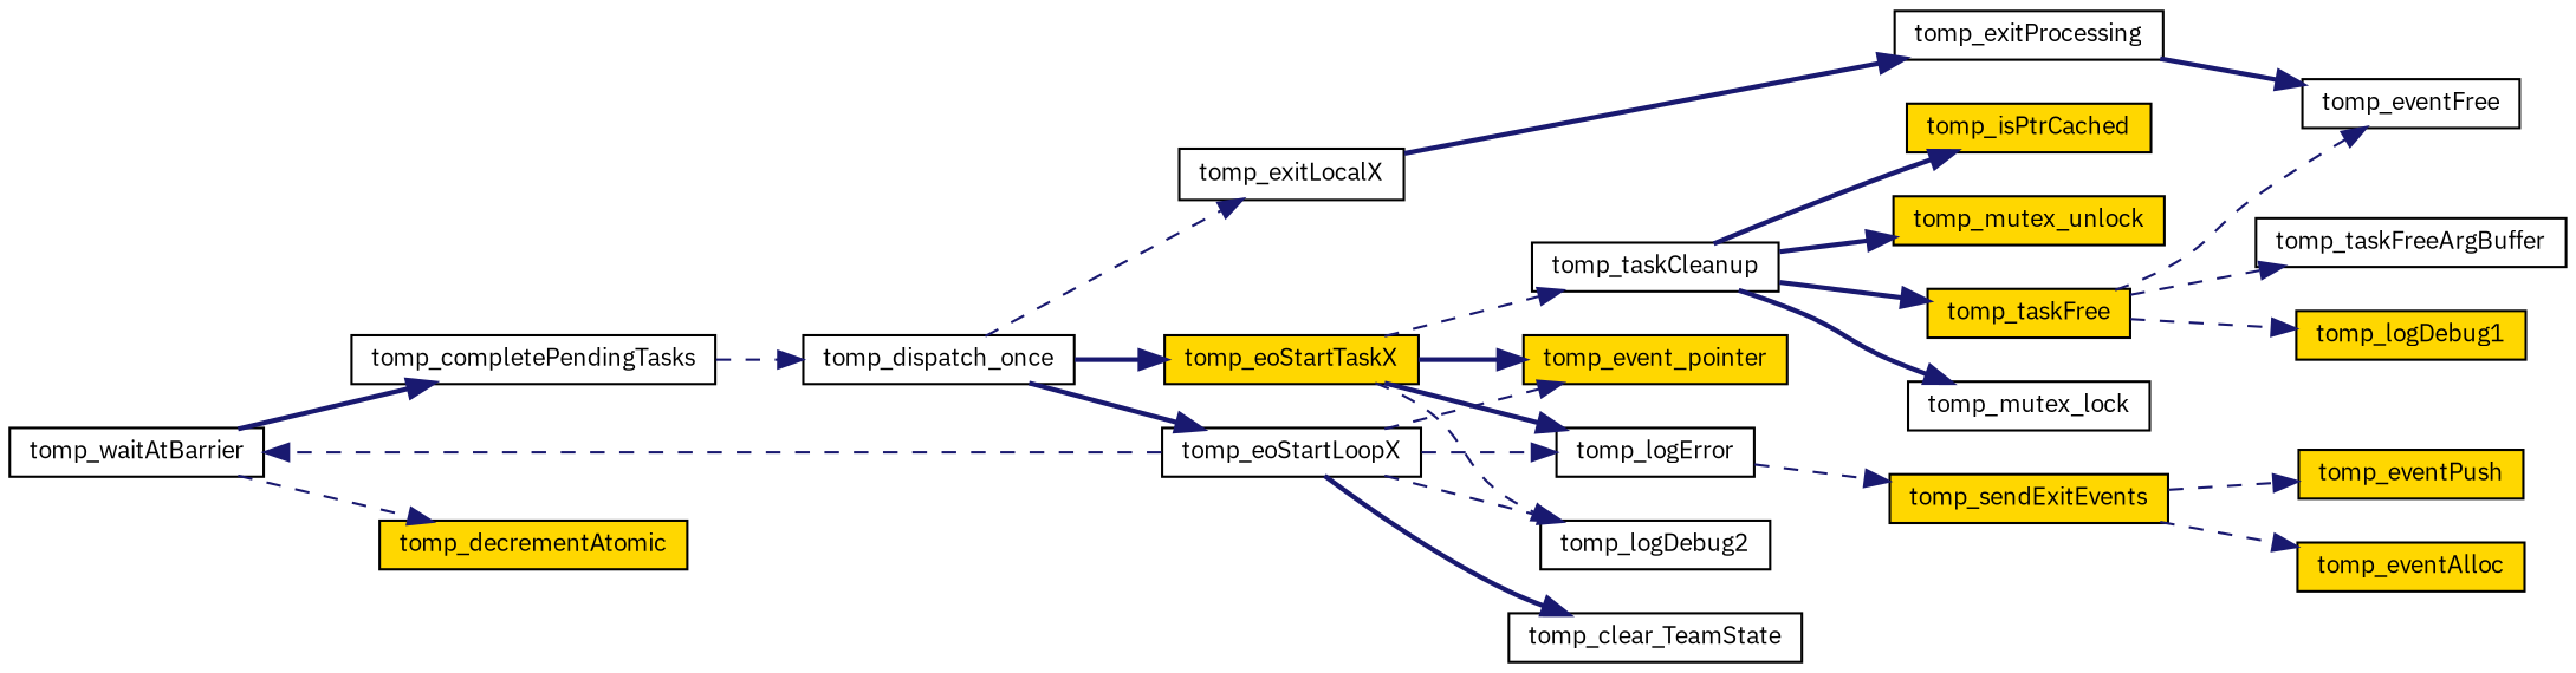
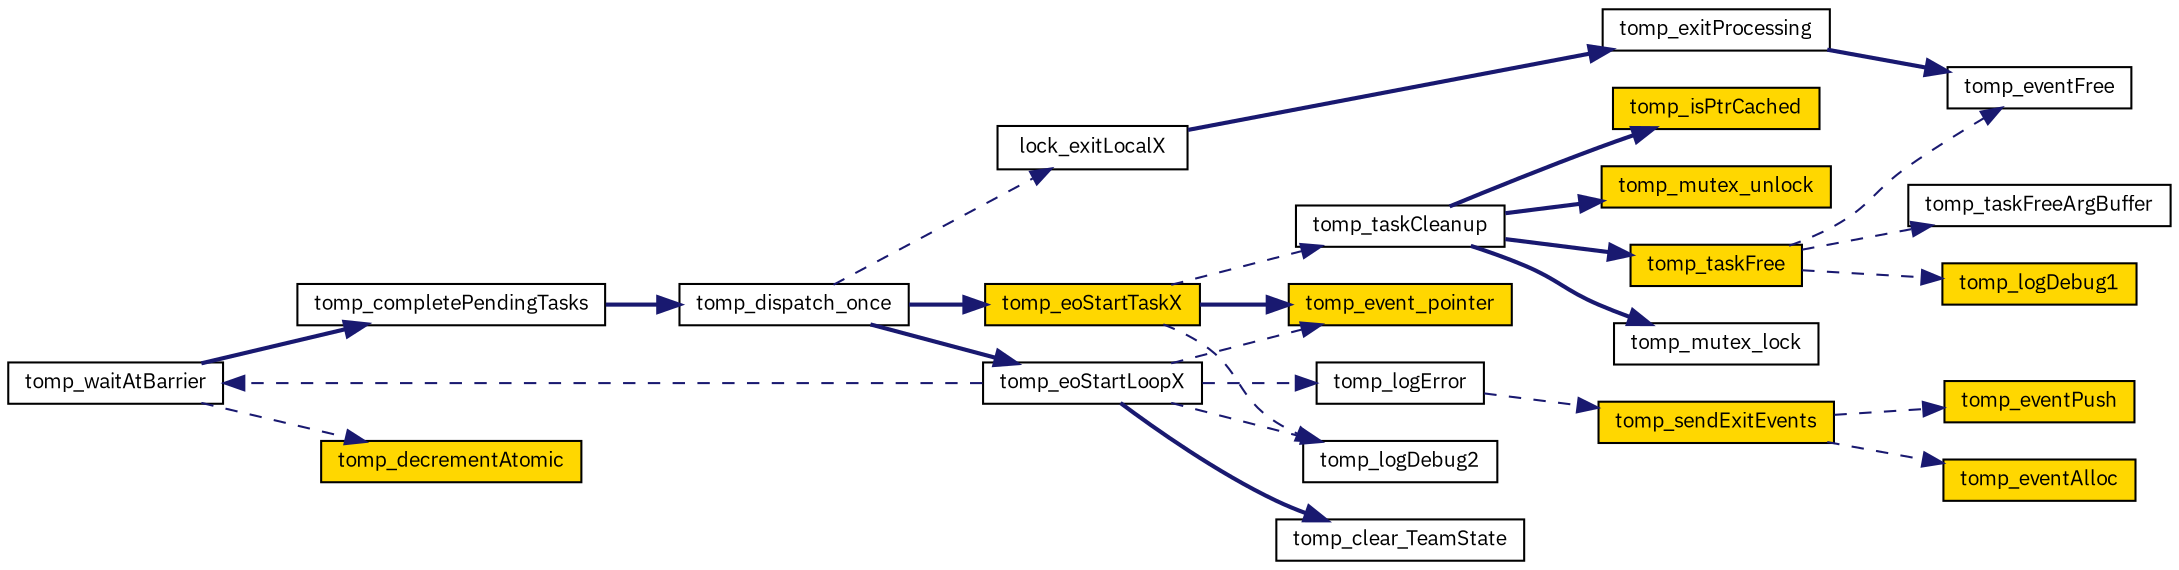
  digraph {
    fontname="IBM Plex Sans"
    rankdir=LR
    node [color=black fillcolor=white fontname="IBM Plex Sans" fontsize=10 shape=record style=filled]
    edge [color=midnightblue fontname="IBM Plex Sans" fontsize=10 labelfontname=Helvetica labelfontsize=10 style=dashed]
    n1 [fontcolor=black height=0.2 label=tomp_waitAtBarrier width=0.4]
    n2 [height=0.2 label=tomp_completePendingTasks width=0.4]
    n3 [fillcolor=gold height=0.2 label=tomp_decrementAtomic width=0.4]
    n4 [height=0.2 label=tomp_dispatch_once width=0.4]
-   n5 [height=0.2 label=tomp_exitLocalX width=0.4]
+   n5 [height=0.2 label=lock_exitLocalX width=0.4]
    n6 [height=0.2 label=tomp_eoStartLoopX width=0.4]
    n7 [fillcolor=gold height=0.2 label=tomp_eoStartTaskX width=0.4]
    n8 [height=0.2 label=tomp_exitProcessing width=0.4]
    n9 [fillcolor=gold height=0.2 label=tomp_event_pointer width=0.4]
    n10 [height=0.2 label=tomp_logError width=0.4]
    n11 [height=0.2 label=tomp_clear_TeamState width=0.4]
    n12 [height=0.2 label=tomp_logDebug2 width=0.4]
    n13 [height=0.2 label=tomp_taskCleanup width=0.4]
    n14 [height=0.2 label=tomp_eventFree width=0.4]
    n15 [fillcolor=gold height=0.2 label=tomp_sendExitEvents width=0.4]
    n16 [fillcolor=gold height=0.2 label=tomp_eventAlloc width=0.4]
    n17 [fillcolor=gold height=0.2 label=tomp_eventPush width=0.4]
    n18 [height=0.2 label=tomp_mutex_lock width=0.4]
    n19 [fillcolor=gold height=0.2 label=tomp_isPtrCached width=0.4]
    n20 [fillcolor=gold height=0.2 label=tomp_taskFree width=0.4]
    n21 [fillcolor=gold height=0.2 label=tomp_mutex_unlock width=0.4]
    n22 [fillcolor=gold height=0.2 label=tomp_logDebug1 width=0.4]
    n23 [height=0.2 label=tomp_taskFreeArgBuffer width=0.4]
    n1 -> n2 [style=bold]
    n1 -> n3
-   n2 -> n4
+   n2 -> n4 [style=bold]
    n4 -> n5
    n4 -> n6 [style=bold]
    n4 -> n7 [style=bold]
    n5 -> n8 [style=bold]
    n6 -> n1
    n6 -> n9
    n6 -> n10
    n6 -> n11 [style=bold]
    n6 -> n12
    n7 -> n9 [style=bold]
-   n7 -> n10 [style=bold]
    n7 -> n12
    n7 -> n13
    n8 -> n14 [style=bold]
    n10 -> n15
    n13 -> n18 [style=bold]
    n13 -> n19 [style=bold]
    n13 -> n20 [style=bold]
    n13 -> n21 [style=bold]
    n15 -> n16
    n15 -> n17
    n20 -> n14
    n20 -> n22
    n20 -> n23
  }
